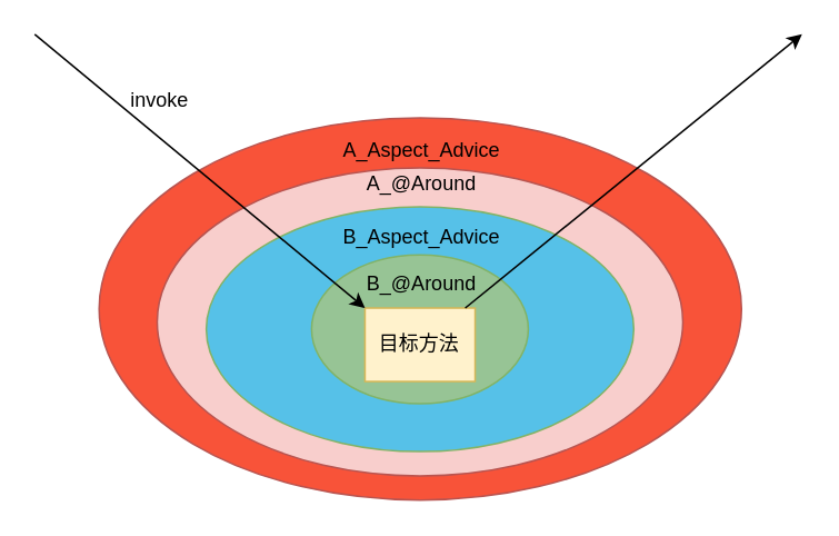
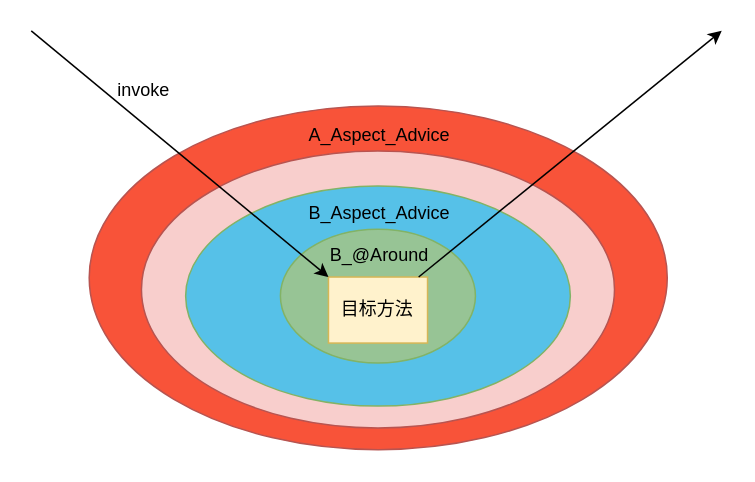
  <mxCell id="0" />
  <mxCell id="1" parent="0" />
  <mxCell id="2" value="" style="group" vertex="1" connectable="0" parent="1"><mxGeometry x="58.93" y="70" width="385.12" height="228.99" as="geometry" /></mxCell>
  <mxCell id="3" value="" style="ellipse;whiteSpace=wrap;html=1;fillColor=#F85339;strokeColor=#b85450;" vertex="1" parent="2"><mxGeometry width="385.12" height="228.99" as="geometry" /></mxCell>
  <mxCell id="4" value="" style="ellipse;whiteSpace=wrap;html=1;fillColor=#f8cecc;strokeColor=#b85450;" vertex="1" parent="2"><mxGeometry x="34.82" y="30" width="315.15" height="184.57" as="geometry" /></mxCell>
  <mxCell id="5" value="" style="ellipse;whiteSpace=wrap;html=1;fillColor=#56C1E8;strokeColor=#82b366;" vertex="1" parent="2"><mxGeometry x="64.26" y="53.43" width="256.28" height="146.57" as="geometry" /></mxCell>
  <mxCell id="6" value="" style="ellipse;whiteSpace=wrap;html=1;fillColor=#97C495;strokeColor=#82b366;" vertex="1" parent="2"><mxGeometry x="127.386" y="82.098" width="129.922" height="89.167" as="geometry" /></mxCell>
  <mxCell id="7" value="目标方法" style="whiteSpace=wrap;html=1;fillColor=#fff2cc;strokeColor=#d6b656;rounded=0;" vertex="1" parent="2"><mxGeometry x="159.4" y="114" width="66" height="44" as="geometry" /></mxCell>
  <mxCell id="8" value="B_Aspect_Advice" style="text;html=1;align=center;verticalAlign=middle;resizable=0;points=[];autosize=1;" vertex="1" parent="2"><mxGeometry x="137.596" y="62.097" width="110" height="20" as="geometry" /></mxCell>
  <mxCell id="9" value="B_@Around" style="text;html=1;align=center;verticalAlign=middle;resizable=0;points=[];autosize=1;" vertex="1" parent="2"><mxGeometry x="152.799" y="89.629" width="80" height="20" as="geometry" /></mxCell>
- <mxCell id="10" value="A_@Around" style="text;html=1;align=center;verticalAlign=middle;resizable=0;points=[];autosize=1;" vertex="1" parent="2"><mxGeometry x="152.8" y="30" width="80" height="20" as="geometry" /></mxCell>
  <mxCell id="11" value="A_Aspect_Advice" style="text;html=1;align=center;verticalAlign=middle;resizable=0;points=[];autosize=1;" vertex="1" parent="2"><mxGeometry x="137.6" y="10" width="110" height="20" as="geometry" /></mxCell>
  <mxCell id="12" value="" style="endArrow=classic;html=1;entryX=0;entryY=0;entryDx=0;entryDy=0;" edge="1" parent="1" target="7"><mxGeometry width="50" height="50" relative="1" as="geometry"><mxPoint x="20.33" y="20" as="sourcePoint" /><mxPoint x="70.33" y="50" as="targetPoint" /></mxGeometry></mxCell>
  <mxCell id="13" value="invoke" style="text;html=1;align=center;verticalAlign=middle;resizable=0;points=[];autosize=1;" vertex="1" parent="1"><mxGeometry x="70.33" y="50" width="50" height="20" as="geometry" /></mxCell>
  <mxCell id="14" value="" style="endArrow=classic;html=1;" edge="1" parent="1" source="7"><mxGeometry width="50" height="50" relative="1" as="geometry"><mxPoint x="430.33" y="100" as="sourcePoint" /><mxPoint x="480.33" y="20" as="targetPoint" /></mxGeometry></mxCell>
